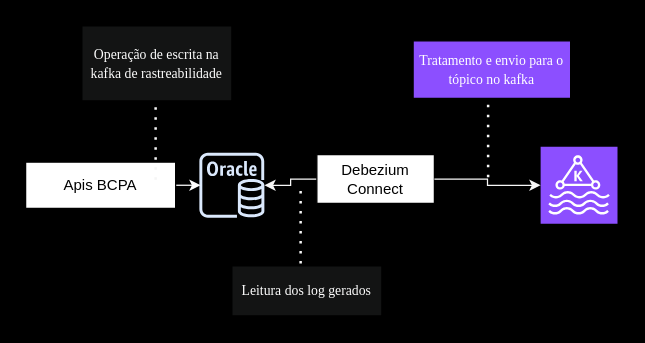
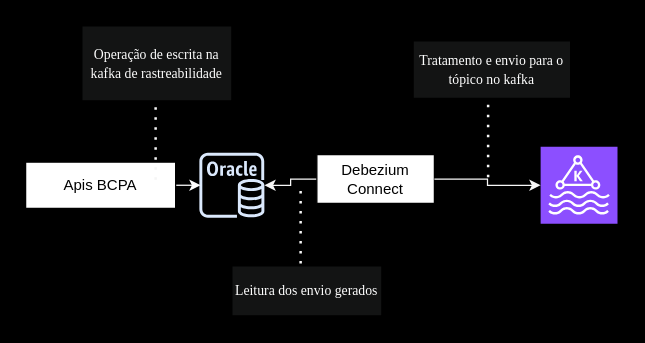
  <mxCell id="0" />
  <mxCell id="1" parent="0" />
  <mxCell id="2" value="" style="sketch=0;outlineConnect=0;fillColor=#dae8fc;strokeColor=#6c8ebf;dashed=0;verticalLabelPosition=bottom;verticalAlign=top;align=center;html=1;fontSize=12;fontStyle=0;aspect=fixed;pointerEvents=1;shape=mxgraph.aws4.rds_oracle_instance;" vertex="1" parent="1"><mxGeometry x="159" y="121.5" width="52" height="52" as="geometry" /></mxCell>
  <mxCell id="3" value="" style="sketch=0;points=[[0,0,0],[0.25,0,0],[0.5,0,0],[0.75,0,0],[1,0,0],[0,1,0],[0.25,1,0],[0.5,1,0],[0.75,1,0],[1,1,0],[0,0.25,0],[0,0.5,0],[0,0.75,0],[1,0.25,0],[1,0.5,0],[1,0.75,0]];outlineConnect=0;fontColor=#232F3E;fillColor=#8C4FFF;strokeColor=#ffffff;dashed=0;verticalLabelPosition=bottom;verticalAlign=top;align=center;html=1;fontSize=12;fontStyle=0;aspect=fixed;shape=mxgraph.aws4.resourceIcon;resIcon=mxgraph.aws4.managed_streaming_for_kafka;" vertex="1" parent="1"><mxGeometry x="432" y="116.75" width="61.5" height="61.5" as="geometry" /></mxCell>
  <mxCell id="4" style="edgeStyle=orthogonalEdgeStyle;rounded=0;orthogonalLoop=1;jettySize=auto;html=1;exitX=0;exitY=0.5;exitDx=0;exitDy=0;strokeColor=#F7F7F7;" edge="1" parent="1" source="5" target="2"><mxGeometry relative="1" as="geometry" /></mxCell>
  <mxCell id="5" value="Debezium Connect" style="rounded=0;whiteSpace=wrap;html=1;" vertex="1" parent="1"><mxGeometry x="253" y="123" width="94" height="39" as="geometry" /></mxCell>
  <mxCell id="6" style="edgeStyle=orthogonalEdgeStyle;rounded=0;orthogonalLoop=1;jettySize=auto;html=1;exitX=1;exitY=0.5;exitDx=0;exitDy=0;strokeColor=#FFFFFF;" edge="1" parent="1" source="7" target="2"><mxGeometry relative="1" as="geometry" /></mxCell>
  <mxCell id="7" value="Apis BCPA" style="rounded=0;whiteSpace=wrap;html=1;" vertex="1" parent="1"><mxGeometry x="20" y="129" width="120" height="37" as="geometry" /></mxCell>
  <mxCell id="8" style="edgeStyle=orthogonalEdgeStyle;rounded=0;orthogonalLoop=1;jettySize=auto;html=1;exitX=1;exitY=0.5;exitDx=0;exitDy=0;entryX=0;entryY=0.5;entryDx=0;entryDy=0;entryPerimeter=0;strokeColor=#F7F7F7;" edge="1" parent="1" source="5" target="3"><mxGeometry relative="1" as="geometry" /></mxCell>
  <mxCell id="9" value="" style="endArrow=none;dashed=1;html=1;dashPattern=1 3;strokeWidth=2;rounded=0;strokeColor=#F5F5F5;" edge="1" parent="1"><mxGeometry width="50" height="50" relative="1" as="geometry"><mxPoint x="124" y="85" as="sourcePoint" /><mxPoint x="124" y="149" as="targetPoint" /></mxGeometry></mxCell>
  <mxCell id="10" value="&lt;font face=&quot;Tahoma&quot; color=&quot;#ffffff&quot;&gt;&lt;span style=&quot;font-size: 11px;&quot;&gt;Operação de escrita na kafka de rastreabilidade&lt;br&gt;&lt;/span&gt;&lt;/font&gt;" style="rounded=0;whiteSpace=wrap;html=1;fillColor=#131414;" vertex="1" parent="1"><mxGeometry x="65" y="20" width="120" height="60" as="geometry" /></mxCell>
- <mxCell id="11" value="&lt;font face=&quot;Tahoma&quot; color=&quot;#ffffff&quot;&gt;&lt;span style=&quot;font-size: 11px;&quot;&gt;Leitura dos log gerados&lt;br&gt;&lt;/span&gt;&lt;/font&gt;" style="rounded=0;whiteSpace=wrap;html=1;fillColor=#131414;" vertex="1" parent="1"><mxGeometry x="185" y="212" width="120" height="40" as="geometry" /></mxCell>
+ <mxCell id="11" value="&lt;font face=&quot;Tahoma&quot; color=&quot;#ffffff&quot;&gt;&lt;span style=&quot;font-size: 11px;&quot;&gt;Leitura dos envio gerados&lt;br&gt;&lt;/span&gt;&lt;/font&gt;" style="rounded=0;whiteSpace=wrap;html=1;fillColor=#131414;" vertex="1" parent="1"><mxGeometry x="185" y="212" width="120" height="40" as="geometry" /></mxCell>
  <mxCell id="12" value="" style="endArrow=none;dashed=1;html=1;dashPattern=1 3;strokeWidth=2;rounded=0;strokeColor=#F5F5F5;" edge="1" parent="1"><mxGeometry width="50" height="50" relative="1" as="geometry"><mxPoint x="240" y="152" as="sourcePoint" /><mxPoint x="240" y="216" as="targetPoint" /></mxGeometry></mxCell>
- <mxCell id="13" value="&lt;font face=&quot;Tahoma&quot; color=&quot;#ffffff&quot;&gt;&lt;span style=&quot;font-size: 11px;&quot;&gt;Tratamento e envio para o tópico no kafka&lt;/span&gt;&lt;/font&gt;" style="rounded=0;whiteSpace=wrap;html=1;fillColor=#8c4fff;" vertex="1" parent="1"><mxGeometry x="330" y="32" width="126" height="46" as="geometry" /></mxCell>
+ <mxCell id="13" value="&lt;font face=&quot;Tahoma&quot; color=&quot;#ffffff&quot;&gt;&lt;span style=&quot;font-size: 11px;&quot;&gt;Tratamento e envio para o tópico no kafka&lt;/span&gt;&lt;/font&gt;" style="rounded=0;whiteSpace=wrap;html=1;fillColor=#131414;" vertex="1" parent="1"><mxGeometry x="330" y="32" width="126" height="46" as="geometry" /></mxCell>
  <mxCell id="14" value="" style="endArrow=none;dashed=1;html=1;dashPattern=1 3;strokeWidth=2;rounded=0;strokeColor=#F5F5F5;" edge="1" parent="1"><mxGeometry width="50" height="50" relative="1" as="geometry"><mxPoint x="390" y="83" as="sourcePoint" /><mxPoint x="390" y="147" as="targetPoint" /></mxGeometry></mxCell>
